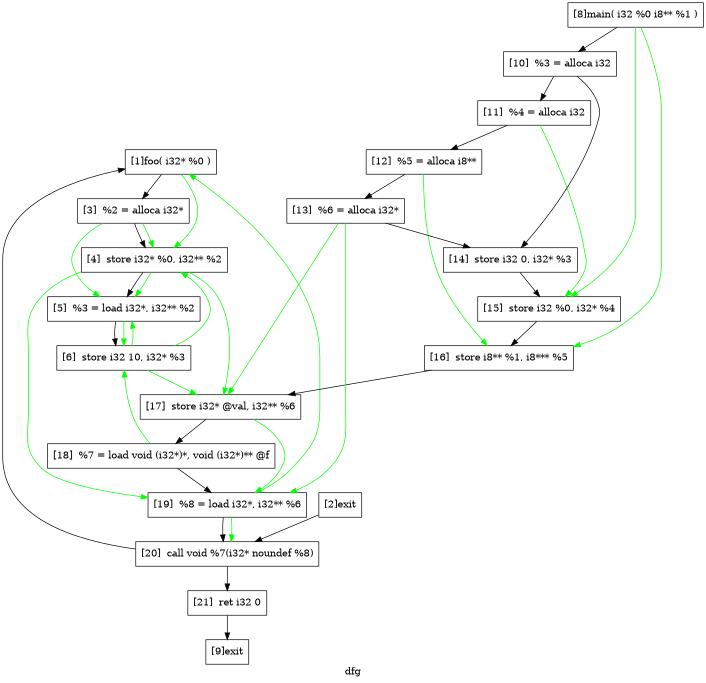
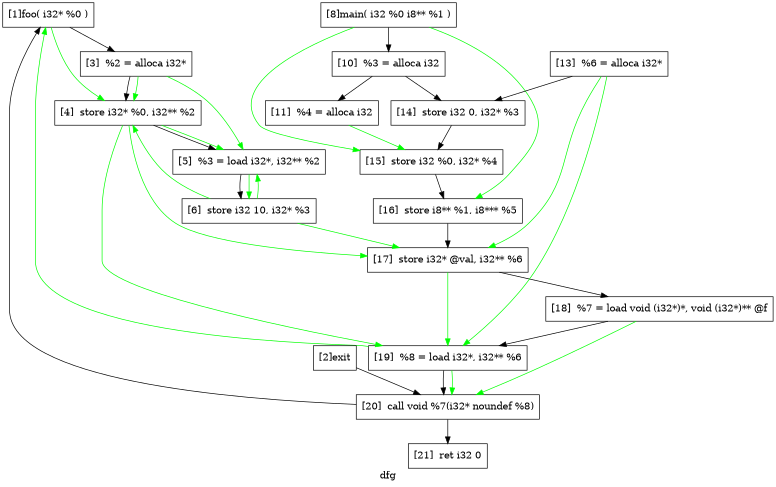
  digraph {
    label=dfg
    node [color=black shape=rectangle]
    edge [color=black]
    n1 [label="[1]foo( i32* %0 )"]
    n2 [label="[3]  %2 = alloca i32*"]
    n3 [label="[4]  store i32* %0, i32** %2"]
    n4 [label="[5]  %3 = load i32*, i32** %2"]
    n5 [label="[17]  store i32* @val, i32** %6"]
    n6 [label="[19]  %8 = load i32*, i32** %6"]
    n7 [label="[2]exit"]
    n8 [label="[20]  call void %7(i32* noundef %8)"]
    n9 [label="[21]  ret i32 0"]
    n10 [label="[6]  store i32 10, i32* %3"]
    n11 [label="[18]  %7 = load void (i32*)*, void (i32*)** @f"]
    n12 [label="[8]main( i32 %0 i8** %1 )"]
    n13 [label="[10]  %3 = alloca i32"]
    n14 [label="[15]  store i32 %0, i32* %4"]
    n15 [label="[16]  store i8** %1, i8*** %5"]
    n16 [label="[11]  %4 = alloca i32"]
    n17 [label="[14]  store i32 0, i32* %3"]
-   n18 [label="[9]exit"]
-   n19 [label="[12]  %5 = alloca i8**"]
    n20 [label="[13]  %6 = alloca i32*"]
    n1 -> n2
    n1 -> n3 [color=green]
    n2 -> n3
    n2 -> n3 [color=green]
    n2 -> n4 [color=green]
    n3 -> n4
    n3 -> n4 [color=green]
    n3 -> n5 [color=green]
    n3 -> n6 [color=green]
    n4 -> n10
    n4 -> n10 [color=green]
    n5 -> n6 [color=green]
    n5 -> n11
    n6 -> n1 [color=green]
    n6 -> n8
    n6 -> n8 [color=green]
    n7 -> n8
    n8 -> n1
    n8 -> n9
-   n9 -> n18
    n10 -> n3 [color=green]
    n10 -> n4 [color=green]
    n10 -> n5 [color=green]
    n11 -> n6
-   n11 -> n10 [color=green]
+   n11 -> n8 [color=green]
    n12 -> n13
    n12 -> n14 [color=green]
    n12 -> n15 [color=green]
    n13 -> n16
    n13 -> n17
    n14 -> n15
    n15 -> n5
    n16 -> n14 [color=green]
-   n16 -> n19
    n17 -> n14
-   n19 -> n15 [color=green]
-   n19 -> n20
    n20 -> n5 [color=green]
    n20 -> n6 [color=green]
    n20 -> n17
  }
